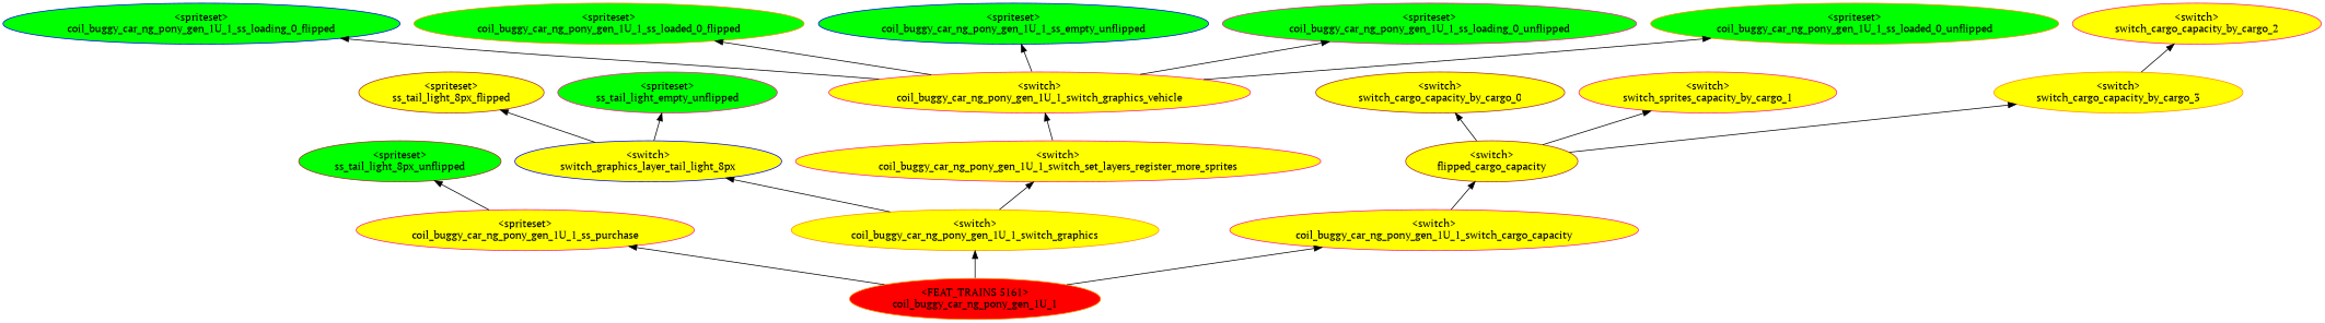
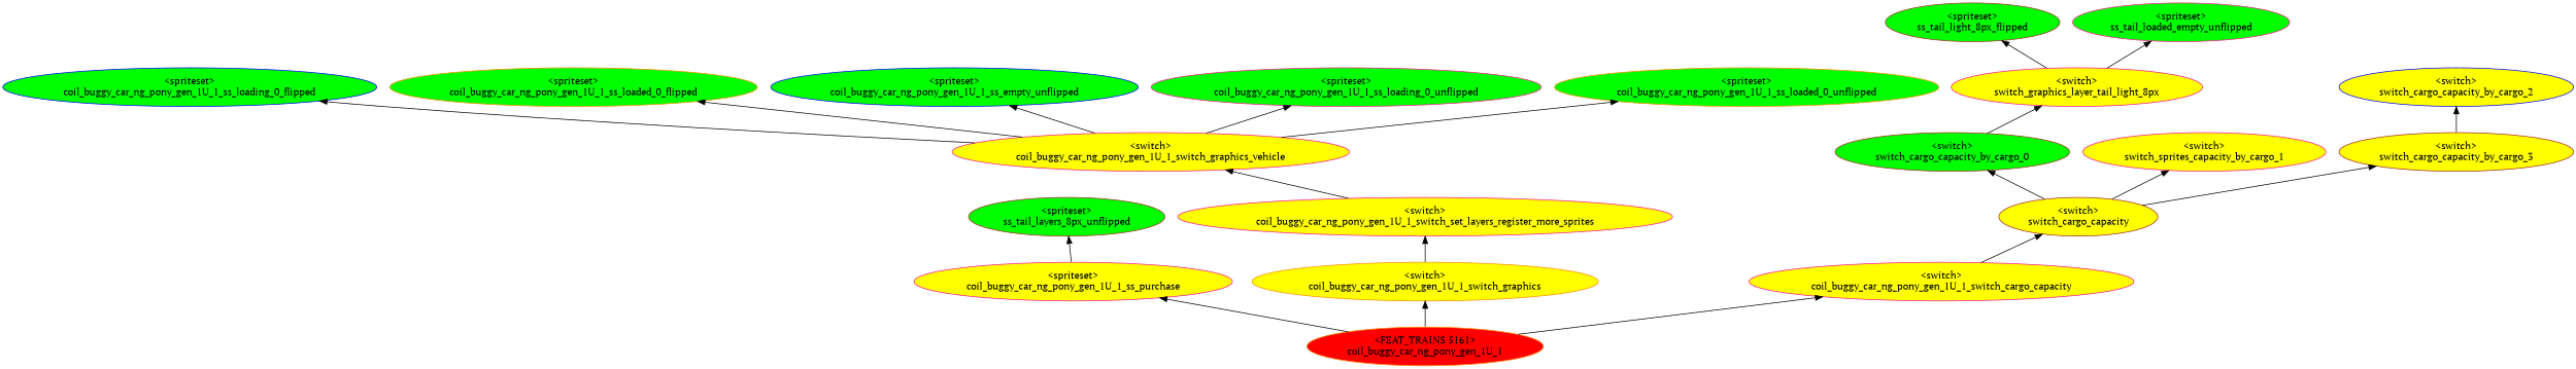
  digraph {
    fontname="PT Serif"
    rankdir=BT
    node [color=deeppink fillcolor=yellow fontname="PT Serif" style=filled]
    edge [fontname="PT Serif"]
-   n1 [color=brown fillcolor=green label="<spriteset>\nss_tail_light_8px_unflipped"]
-   n2 [color=brown label="<spriteset>\nss_tail_light_8px_flipped"]
-   n3 [fillcolor=green label="<spriteset>\nss_tail_light_empty_unflipped"]
-   n4 [color=blue label="<switch>\nswitch_graphics_layer_tail_light_8px"]
-   n5 [color=brown label="<switch>\nswitch_cargo_capacity_by_cargo_0"]
+   n1 [color=brown fillcolor=green label="<spriteset>\nss_tail_layers_8px_unflipped"]
+   n2 [color=brown fillcolor=green label="<spriteset>\nss_tail_light_8px_flipped"]
+   n3 [fillcolor=green label="<spriteset>\nss_tail_loaded_empty_unflipped"]
+   n4 [label="<switch>\nswitch_graphics_layer_tail_light_8px"]
+   n5 [color=brown fillcolor=green label="<switch>\nswitch_cargo_capacity_by_cargo_0"]
    n6 [label="<switch>\nswitch_sprites_capacity_by_cargo_1"]
-   n7 [label="<switch>\nswitch_cargo_capacity_by_cargo_2"]
-   n8 [color=darkorange label="<switch>\nswitch_cargo_capacity_by_cargo_3"]
-   n9 [color=brown label="<switch>\nflipped_cargo_capacity"]
+   n7 [color=blue label="<switch>\nswitch_cargo_capacity_by_cargo_2"]
+   n8 [color=brown label="<switch>\nswitch_cargo_capacity_by_cargo_3"]
+   n9 [color=brown label="<switch>\nswitch_cargo_capacity"]
    n10 [color=blue fillcolor=green label="<spriteset>\ncoil_buggy_car_ng_pony_gen_1U_1_ss_loading_0_flipped"]
    n11 [color=darkorange fillcolor=green label="<spriteset>\ncoil_buggy_car_ng_pony_gen_1U_1_ss_loaded_0_flipped"]
    n12 [color=blue fillcolor=green label="<spriteset>\ncoil_buggy_car_ng_pony_gen_1U_1_ss_empty_unflipped"]
    n13 [fillcolor=green label="<spriteset>\ncoil_buggy_car_ng_pony_gen_1U_1_ss_loading_0_unflipped"]
    n14 [color=darkorange fillcolor=green label="<spriteset>\ncoil_buggy_car_ng_pony_gen_1U_1_ss_loaded_0_unflipped"]
    n15 [label="<switch>\ncoil_buggy_car_ng_pony_gen_1U_1_switch_graphics_vehicle"]
    n16 [label="<spriteset>\ncoil_buggy_car_ng_pony_gen_1U_1_ss_purchase"]
    n17 [label="<switch>\ncoil_buggy_car_ng_pony_gen_1U_1_switch_set_layers_register_more_sprites"]
    n18 [color=darkorange label="<switch>\ncoil_buggy_car_ng_pony_gen_1U_1_switch_graphics"]
    n19 [label="<switch>\ncoil_buggy_car_ng_pony_gen_1U_1_switch_cargo_capacity"]
    n20 [color=darkorange fillcolor=red label="<FEAT_TRAINS 5161>\ncoil_buggy_car_ng_pony_gen_1U_1"]
    n4 -> n2
    n4 -> n3
    n8 -> n7
    n9 -> n5
    n9 -> n6
    n9 -> n8
    n15 -> n10
    n15 -> n11
    n15 -> n12
    n15 -> n13
    n15 -> n14
    n16 -> n1
    n17 -> n15
-   n18 -> n4
+   n5 -> n4
    n18 -> n17
    n19 -> n9
    n20 -> n16
    n20 -> n18
    n20 -> n19
  }
